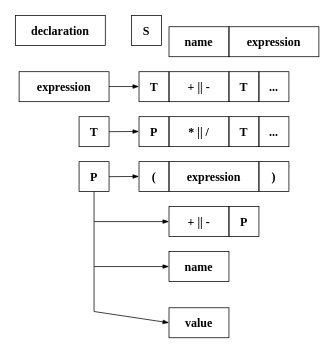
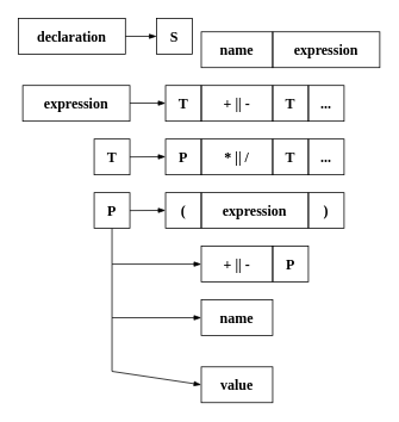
  <mxCell id="0" />
  <mxCell id="1" parent="0" />
  <mxCell id="2" value="&lt;font size=&quot;1&quot; face=&quot;Verdana&quot;&gt;&lt;b style=&quot;font-size: 16px;&quot;&gt;declaration&lt;/b&gt;&lt;/font&gt;" style="text;html=1;align=center;verticalAlign=middle;whiteSpace=wrap;rounded=0;strokeColor=default;" parent="1" vertex="1"><mxGeometry x="20" y="20" width="120" height="40" as="geometry" /></mxCell>
  <mxCell id="3" value="&lt;font size=&quot;1&quot; face=&quot;Verdana&quot;&gt;&lt;b style=&quot;font-size: 16px;&quot;&gt;expression&lt;/b&gt;&lt;/font&gt;" style="text;html=1;align=center;verticalAlign=middle;whiteSpace=wrap;rounded=0;strokeColor=default;" parent="1" vertex="1"><mxGeometry x="25" y="95" width="120" height="40" as="geometry" /></mxCell>
  <mxCell id="4" value="&lt;font size=&quot;1&quot; face=&quot;Verdana&quot;&gt;&lt;b style=&quot;font-size: 16px;&quot;&gt;S&lt;/b&gt;&lt;/font&gt;" style="text;html=1;align=center;verticalAlign=middle;whiteSpace=wrap;rounded=0;strokeColor=default;" parent="1" vertex="1"><mxGeometry x="175" y="20" width="40" height="40" as="geometry" /></mxCell>
  <mxCell id="5" value="&lt;font size=&quot;1&quot; face=&quot;Verdana&quot;&gt;&lt;b style=&quot;font-size: 16px;&quot;&gt;name&lt;/b&gt;&lt;/font&gt;" style="text;html=1;align=center;verticalAlign=middle;whiteSpace=wrap;rounded=0;strokeColor=default;" parent="1" vertex="1"><mxGeometry x="225" y="35" width="80" height="40" as="geometry" /></mxCell>
  <mxCell id="6" value="&lt;font size=&quot;1&quot; face=&quot;Verdana&quot;&gt;&lt;b style=&quot;font-size: 16px;&quot;&gt;expression&lt;/b&gt;&lt;/font&gt;" style="text;html=1;align=center;verticalAlign=middle;whiteSpace=wrap;rounded=0;strokeColor=default;" parent="1" vertex="1"><mxGeometry x="305" y="35" width="120" height="40" as="geometry" /></mxCell>
  <mxCell id="7" value="&lt;font size=&quot;1&quot; face=&quot;Verdana&quot;&gt;&lt;b style=&quot;font-size: 16px;&quot;&gt;T&lt;/b&gt;&lt;/font&gt;" style="text;html=1;align=center;verticalAlign=middle;whiteSpace=wrap;rounded=0;strokeColor=default;" parent="1" vertex="1"><mxGeometry x="185" y="95" width="40" height="40" as="geometry" /></mxCell>
  <mxCell id="8" value="&lt;font size=&quot;1&quot; face=&quot;Verdana&quot;&gt;&lt;b style=&quot;font-size: 16px;&quot;&gt;T&lt;/b&gt;&lt;/font&gt;" style="text;html=1;align=center;verticalAlign=middle;whiteSpace=wrap;rounded=0;strokeColor=default;" parent="1" vertex="1"><mxGeometry x="305" y="95" width="40" height="40" as="geometry" /></mxCell>
  <mxCell id="9" value="&lt;font face=&quot;Verdana&quot;&gt;&lt;span style=&quot;font-size: 16px;&quot;&gt;&lt;b&gt;+ || -&lt;/b&gt;&lt;/span&gt;&lt;/font&gt;" style="text;html=1;align=center;verticalAlign=middle;whiteSpace=wrap;rounded=0;strokeColor=default;" parent="1" vertex="1"><mxGeometry x="225" y="95" width="80" height="40" as="geometry" /></mxCell>
  <mxCell id="10" value="&lt;font face=&quot;Verdana&quot;&gt;&lt;span style=&quot;font-size: 16px;&quot;&gt;&lt;b&gt;...&lt;/b&gt;&lt;/span&gt;&lt;/font&gt;" style="text;html=1;align=center;verticalAlign=middle;whiteSpace=wrap;rounded=0;strokeColor=default;" parent="1" vertex="1"><mxGeometry x="345" y="95" width="40" height="40" as="geometry" /></mxCell>
  <mxCell id="11" value="&lt;font size=&quot;1&quot; face=&quot;Verdana&quot;&gt;&lt;b style=&quot;font-size: 16px;&quot;&gt;T&lt;/b&gt;&lt;/font&gt;" style="text;html=1;align=center;verticalAlign=middle;whiteSpace=wrap;rounded=0;strokeColor=default;" parent="1" vertex="1"><mxGeometry x="305" y="155" width="40" height="40" as="geometry" /></mxCell>
  <mxCell id="12" value="&lt;font face=&quot;Verdana&quot;&gt;&lt;span style=&quot;font-size: 16px;&quot;&gt;&lt;b&gt;P&lt;/b&gt;&lt;/span&gt;&lt;/font&gt;" style="text;html=1;align=center;verticalAlign=middle;whiteSpace=wrap;rounded=0;strokeColor=default;" parent="1" vertex="1"><mxGeometry x="185" y="155" width="40" height="40" as="geometry" /></mxCell>
  <mxCell id="13" value="&lt;font face=&quot;Verdana&quot;&gt;&lt;span style=&quot;font-size: 16px;&quot;&gt;&lt;b&gt;* || /&lt;/b&gt;&lt;/span&gt;&lt;/font&gt;" style="text;html=1;align=center;verticalAlign=middle;whiteSpace=wrap;rounded=0;strokeColor=default;" parent="1" vertex="1"><mxGeometry x="225" y="155" width="80" height="40" as="geometry" /></mxCell>
  <mxCell id="14" value="&lt;font face=&quot;Verdana&quot;&gt;&lt;span style=&quot;font-size: 16px;&quot;&gt;&lt;b&gt;...&lt;/b&gt;&lt;/span&gt;&lt;/font&gt;" style="text;html=1;align=center;verticalAlign=middle;whiteSpace=wrap;rounded=0;strokeColor=default;" parent="1" vertex="1"><mxGeometry x="345" y="155" width="40" height="40" as="geometry" /></mxCell>
  <mxCell id="15" value="&lt;font size=&quot;1&quot; face=&quot;Verdana&quot;&gt;&lt;b style=&quot;font-size: 16px;&quot;&gt;T&lt;/b&gt;&lt;/font&gt;" style="text;html=1;align=center;verticalAlign=middle;whiteSpace=wrap;rounded=0;strokeColor=default;" parent="1" vertex="1"><mxGeometry x="105" y="155" width="40" height="40" as="geometry" /></mxCell>
  <mxCell id="16" value="&lt;font face=&quot;Verdana&quot;&gt;&lt;span style=&quot;font-size: 16px;&quot;&gt;&lt;b&gt;P&lt;/b&gt;&lt;/span&gt;&lt;/font&gt;" style="text;html=1;align=center;verticalAlign=middle;whiteSpace=wrap;rounded=0;strokeColor=default;" parent="1" vertex="1"><mxGeometry x="105" y="215" width="40" height="40" as="geometry" /></mxCell>
  <mxCell id="17" value="&lt;font face=&quot;Verdana&quot;&gt;&lt;span style=&quot;font-size: 16px;&quot;&gt;&lt;b&gt;(&lt;/b&gt;&lt;/span&gt;&lt;/font&gt;" style="text;html=1;align=center;verticalAlign=middle;whiteSpace=wrap;rounded=0;strokeColor=default;" parent="1" vertex="1"><mxGeometry x="185" y="215" width="40" height="40" as="geometry" /></mxCell>
  <mxCell id="18" value="&lt;font size=&quot;1&quot; face=&quot;Verdana&quot;&gt;&lt;b style=&quot;font-size: 16px;&quot;&gt;expression&lt;/b&gt;&lt;/font&gt;" style="text;html=1;align=center;verticalAlign=middle;whiteSpace=wrap;rounded=0;strokeColor=default;" parent="1" vertex="1"><mxGeometry x="225" y="215" width="120" height="40" as="geometry" /></mxCell>
  <mxCell id="19" value="&lt;font face=&quot;Verdana&quot;&gt;&lt;span style=&quot;font-size: 16px;&quot;&gt;&lt;b&gt;)&lt;/b&gt;&lt;/span&gt;&lt;/font&gt;" style="text;html=1;align=center;verticalAlign=middle;whiteSpace=wrap;rounded=0;strokeColor=default;" parent="1" vertex="1"><mxGeometry x="345" y="215" width="40" height="40" as="geometry" /></mxCell>
  <mxCell id="20" value="&lt;font face=&quot;Verdana&quot;&gt;&lt;span style=&quot;font-size: 16px;&quot;&gt;&lt;b&gt;+ || -&lt;/b&gt;&lt;/span&gt;&lt;/font&gt;" style="text;html=1;align=center;verticalAlign=middle;whiteSpace=wrap;rounded=0;strokeColor=default;" parent="1" vertex="1"><mxGeometry x="225" y="275" width="80" height="40" as="geometry" /></mxCell>
  <mxCell id="21" value="&lt;font face=&quot;Verdana&quot;&gt;&lt;span style=&quot;font-size: 16px;&quot;&gt;&lt;b&gt;P&lt;/b&gt;&lt;/span&gt;&lt;/font&gt;" style="text;html=1;align=center;verticalAlign=middle;whiteSpace=wrap;rounded=0;strokeColor=default;" parent="1" vertex="1"><mxGeometry x="305" y="275" width="40" height="40" as="geometry" /></mxCell>
  <mxCell id="22" value="&lt;font size=&quot;1&quot; face=&quot;Verdana&quot;&gt;&lt;b style=&quot;font-size: 16px;&quot;&gt;name&lt;/b&gt;&lt;/font&gt;" style="text;html=1;align=center;verticalAlign=middle;whiteSpace=wrap;rounded=0;strokeColor=default;" parent="1" vertex="1"><mxGeometry x="225" y="335" width="80" height="40" as="geometry" /></mxCell>
  <mxCell id="23" value="&lt;font size=&quot;1&quot; face=&quot;Verdana&quot;&gt;&lt;b style=&quot;font-size: 16px;&quot;&gt;value&lt;/b&gt;&lt;/font&gt;" style="text;html=1;align=center;verticalAlign=middle;whiteSpace=wrap;rounded=0;strokeColor=default;" parent="1" vertex="1"><mxGeometry x="225" y="410" width="80" height="40" as="geometry" /></mxCell>
+ <mxCell id="24" value="" style="endArrow=blockThin;html=1;rounded=0;exitX=1;exitY=0.5;exitDx=0;exitDy=0;entryX=0;entryY=0.5;entryDx=0;entryDy=0;endFill=1;" parent="1" source="2" target="4" edge="1"><mxGeometry width="50" height="50" relative="1" as="geometry"><mxPoint x="185" y="45" as="sourcePoint" /><mxPoint x="235" y="-5" as="targetPoint" /></mxGeometry></mxCell>
  <mxCell id="25" value="" style="endArrow=blockThin;html=1;rounded=0;exitX=1;exitY=0.5;exitDx=0;exitDy=0;entryX=0;entryY=0.5;entryDx=0;entryDy=0;endFill=1;" parent="1" edge="1"><mxGeometry width="50" height="50" relative="1" as="geometry"><mxPoint x="145" y="114.8" as="sourcePoint" /><mxPoint x="185" y="114.8" as="targetPoint" /></mxGeometry></mxCell>
  <mxCell id="26" value="" style="endArrow=blockThin;html=1;rounded=0;exitX=1;exitY=0.5;exitDx=0;exitDy=0;entryX=0;entryY=0.5;entryDx=0;entryDy=0;endFill=1;" parent="1" edge="1" source="15"><mxGeometry width="50" height="50" relative="1" as="geometry"><mxPoint x="145" y="174.8" as="sourcePoint" /><mxPoint x="185" y="174.8" as="targetPoint" /></mxGeometry></mxCell>
  <mxCell id="27" value="" style="endArrow=blockThin;html=1;rounded=0;exitX=1;exitY=0.5;exitDx=0;exitDy=0;entryX=0;entryY=0.5;entryDx=0;entryDy=0;endFill=1;" parent="1" edge="1" source="16"><mxGeometry width="50" height="50" relative="1" as="geometry"><mxPoint x="145" y="234.8" as="sourcePoint" /><mxPoint x="185" y="234.8" as="targetPoint" /></mxGeometry></mxCell>
  <mxCell id="28" value="" style="endArrow=blockThin;html=1;rounded=0;entryX=0;entryY=0.5;entryDx=0;entryDy=0;endFill=1;exitX=0.5;exitY=1;exitDx=0;exitDy=0;" parent="1" edge="1" target="20" source="16"><mxGeometry width="50" height="50" relative="1" as="geometry"><mxPoint x="165" y="235" as="sourcePoint" /><mxPoint x="185" y="295" as="targetPoint" /><Array as="points"><mxPoint x="125" y="295" /></Array></mxGeometry></mxCell>
  <mxCell id="29" value="" style="endArrow=blockThin;html=1;rounded=0;entryX=0;entryY=0.5;entryDx=0;entryDy=0;endFill=1;" parent="1" edge="1" target="22"><mxGeometry width="50" height="50" relative="1" as="geometry"><mxPoint x="125" y="295" as="sourcePoint" /><mxPoint x="185" y="355" as="targetPoint" /><Array as="points"><mxPoint x="125" y="355" /></Array></mxGeometry></mxCell>
  <mxCell id="30" value="" style="endArrow=blockThin;html=1;rounded=0;entryX=0;entryY=0.5;entryDx=0;entryDy=0;endFill=1;" parent="1" edge="1" target="23"><mxGeometry width="50" height="50" relative="1" as="geometry"><mxPoint x="125" y="355" as="sourcePoint" /><mxPoint x="185" y="415" as="targetPoint" /><Array as="points"><mxPoint x="125" y="415" /></Array></mxGeometry></mxCell>
